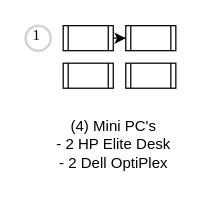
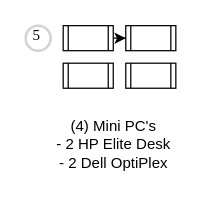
  <mxCell id="0" />
  <mxCell id="1" parent="0" />
- <mxCell id="2" value="1" style="ellipse;whiteSpace=wrap;html=1;aspect=fixed;strokeWidth=2;fontFamily=Tahoma;spacingBottom=4;spacingRight=2;strokeColor=#d3d3d3;" vertex="1" parent="1"><mxGeometry x="20" y="20" width="20" height="20" as="geometry" /></mxCell>
+ <mxCell id="2" value="5" style="ellipse;whiteSpace=wrap;html=1;aspect=fixed;strokeWidth=2;fontFamily=Tahoma;spacingBottom=4;spacingRight=2;strokeColor=#d3d3d3;" vertex="1" parent="1"><mxGeometry x="20" y="20" width="20" height="20" as="geometry" /></mxCell>
  <mxCell id="3" value="" style="edgeStyle=orthogonalEdgeStyle;rounded=0;orthogonalLoop=1;jettySize=auto;html=1;" edge="1" parent="1" source="4" target="6"><mxGeometry relative="1" as="geometry" /></mxCell>
  <mxCell id="4" value="" style="shape=process;whiteSpace=wrap;html=1;backgroundOutline=1;" vertex="1" parent="1"><mxGeometry x="50" y="20" width="40" height="20" as="geometry" /></mxCell>
  <mxCell id="5" value="" style="shape=process;whiteSpace=wrap;html=1;backgroundOutline=1;" vertex="1" parent="1"><mxGeometry x="50" y="50" width="40" height="20" as="geometry" /></mxCell>
  <mxCell id="6" value="" style="shape=process;whiteSpace=wrap;html=1;backgroundOutline=1;" vertex="1" parent="1"><mxGeometry x="100" y="20" width="40" height="20" as="geometry" /></mxCell>
  <mxCell id="7" value="" style="shape=process;whiteSpace=wrap;html=1;backgroundOutline=1;" vertex="1" parent="1"><mxGeometry x="100" y="50" width="40" height="20" as="geometry" /></mxCell>
  <mxCell id="8" value="&lt;div&gt;&lt;span style=&quot;color: light-dark(rgb(0, 0, 0), rgb(0, 0, 0));&quot;&gt;(4) Mini PC's&lt;/span&gt;&lt;/div&gt;&lt;div&gt;&lt;span style=&quot;color: light-dark(rgb(0, 0, 0), rgb(0, 0, 0));&quot;&gt;- 2 HP Elite Desk&lt;/span&gt;&lt;/div&gt;&lt;div&gt;&lt;span style=&quot;color: light-dark(rgb(0, 0, 0), rgb(0, 0, 0));&quot;&gt;- 2 Dell OptiPlex&lt;/span&gt;&lt;/div&gt;" style="text;html=1;align=center;verticalAlign=middle;resizable=0;points=[];autosize=1;strokeColor=none;fillColor=none;" vertex="1" parent="1"><mxGeometry x="35" y="85" width="110" height="60" as="geometry" /></mxCell>
